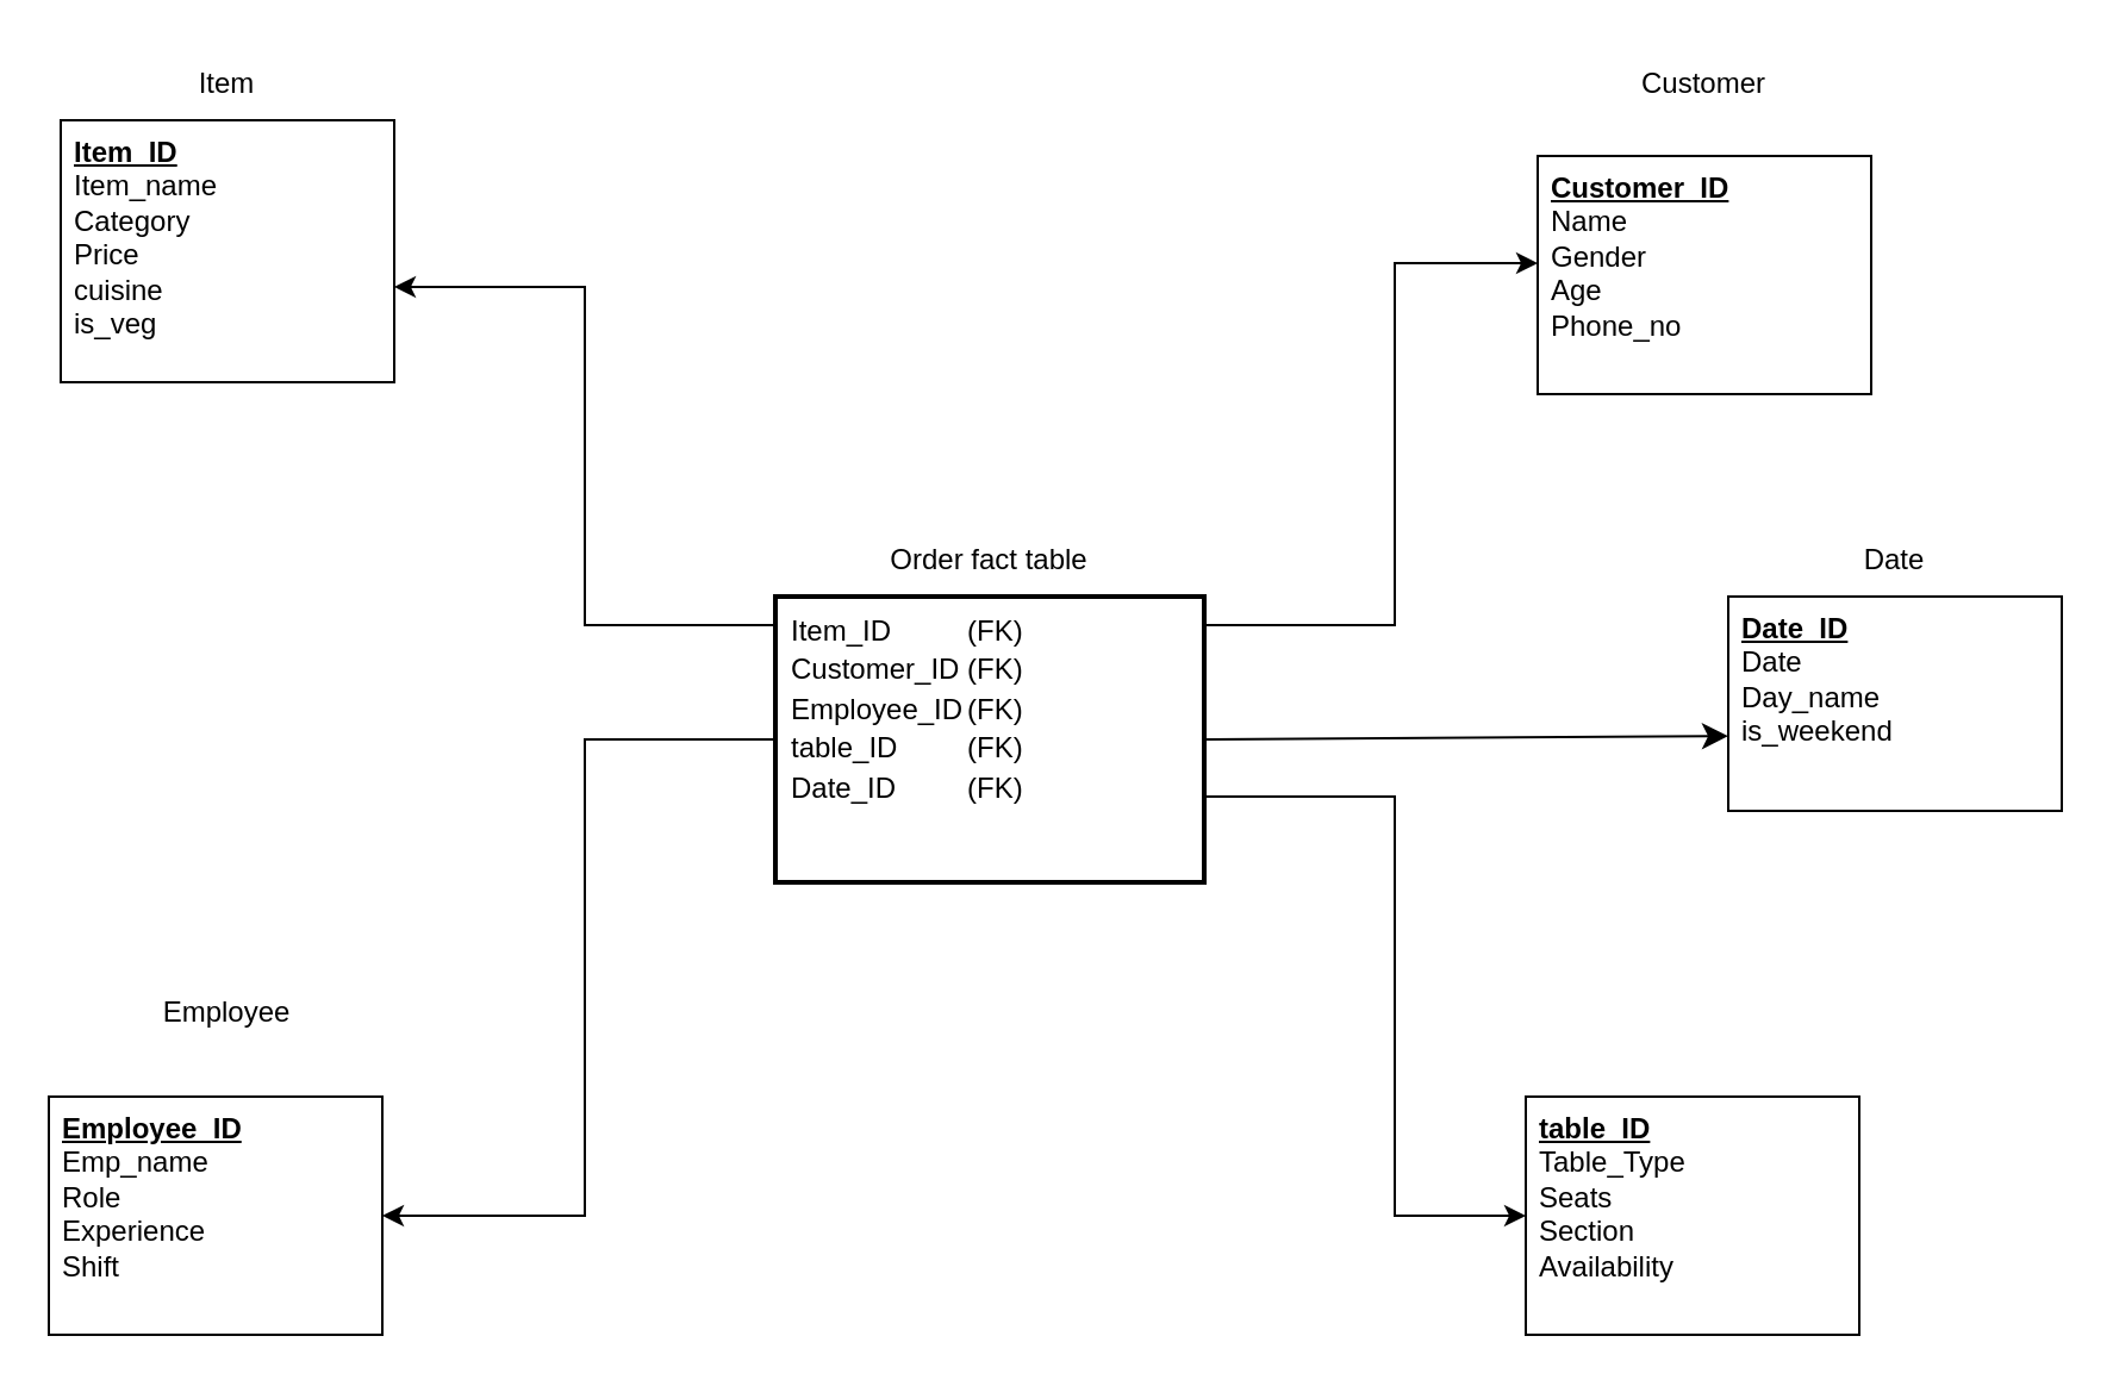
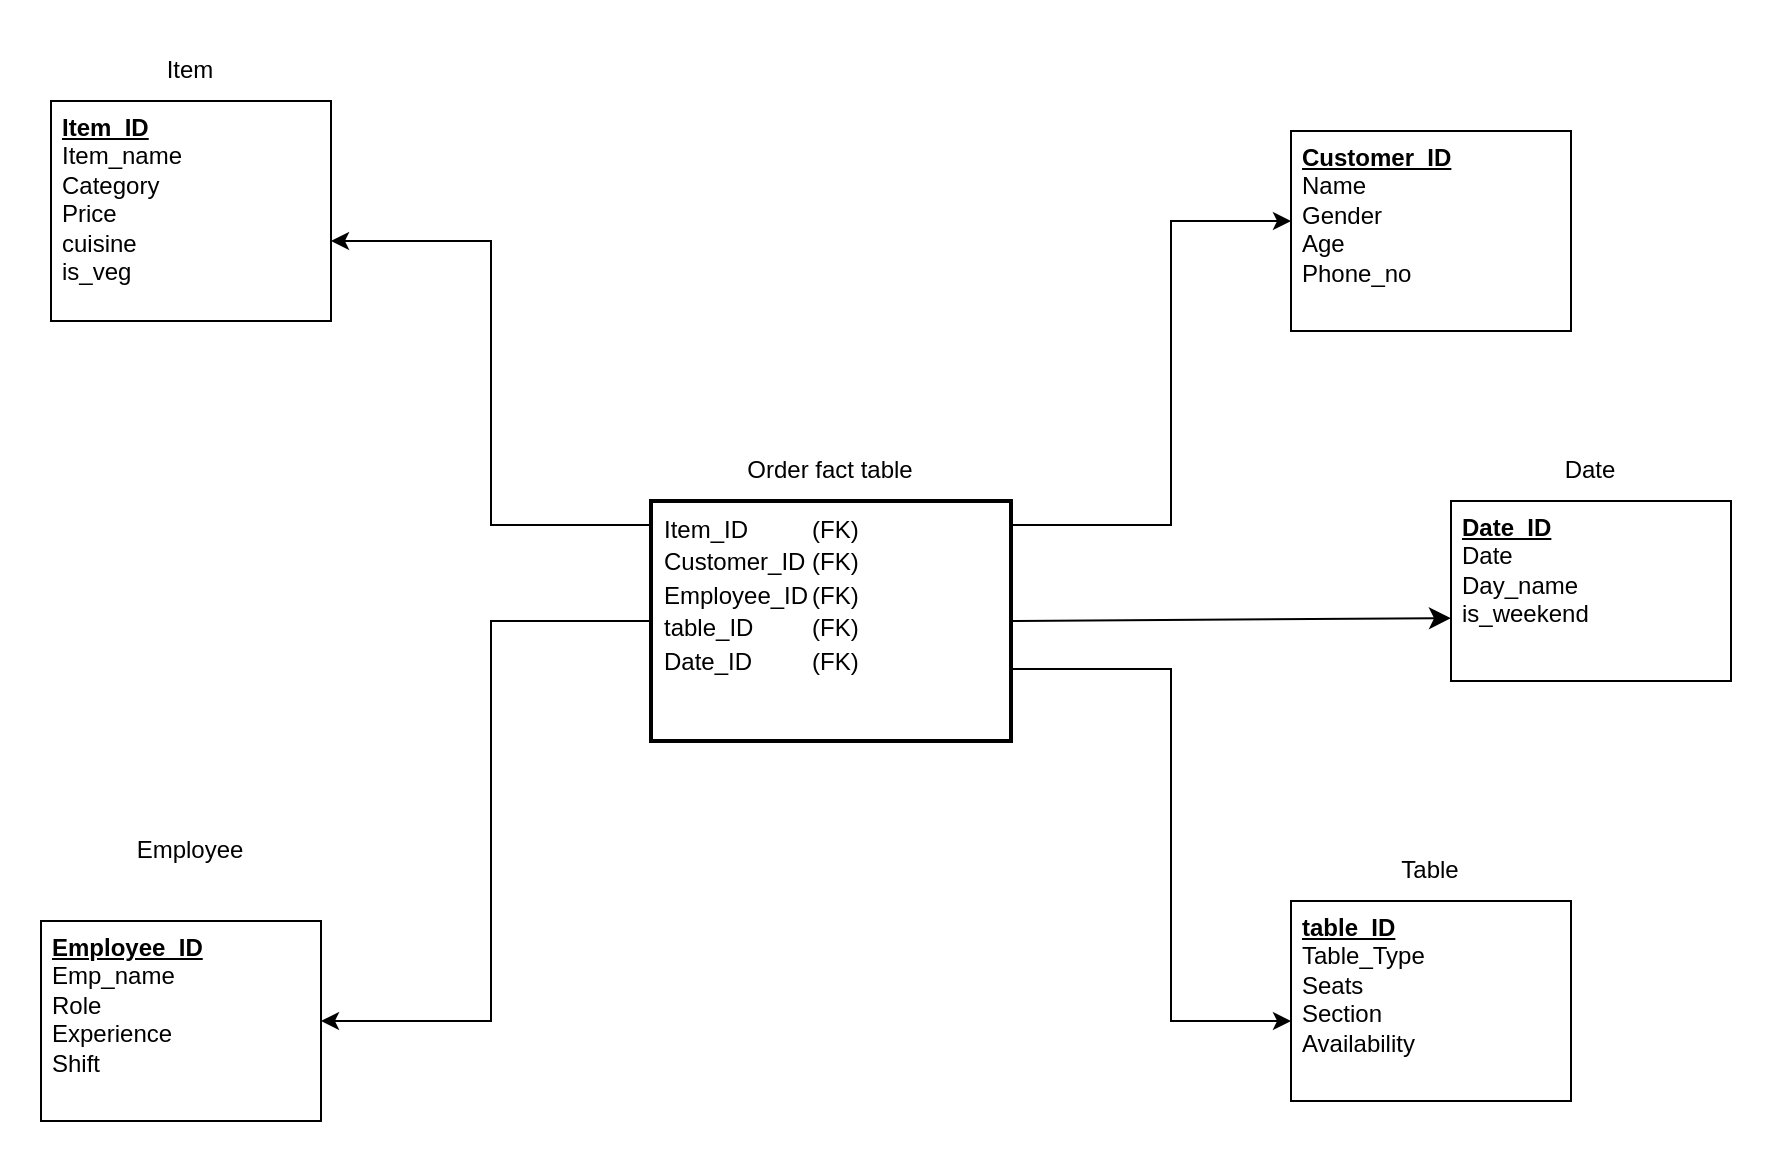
  <mxCell id="0" />
  <mxCell id="1" parent="0" />
  <mxCell id="2" value="&lt;div style=&quot;text-align: left;&quot;&gt;&lt;b&gt;&lt;u&gt;Item_ID&lt;/u&gt;&lt;/b&gt;&lt;br&gt;Item_name&lt;br&gt;Category&lt;br&gt;Price&lt;br&gt;cuisine&lt;br&gt;is_veg&lt;/div&gt;" style="shape=rectangle;whiteSpace=wrap;html=1;align=left;verticalAlign=top;spacingLeft=4;" parent="1" vertex="1"><mxGeometry x="25" y="50" width="140" height="110" as="geometry" /></mxCell>
  <mxCell id="3" value="Item" style="text;html=1;strokeColor=none;fillColor=none;align=center;verticalAlign=middle;whiteSpace=wrap;rounded=0;" parent="1" vertex="1"><mxGeometry x="25" y="20" width="140" height="30" as="geometry" /></mxCell>
  <mxCell id="4" value="&lt;div style=&quot;text-align: left;&quot;&gt;&lt;b&gt;&lt;u&gt;Customer_ID&lt;/u&gt;&lt;/b&gt;&lt;br&gt;Name&lt;br&gt;Gender&lt;br&gt;Age&lt;br&gt;Phone_no&lt;/div&gt;" style="shape=rectangle;whiteSpace=wrap;html=1;align=left;verticalAlign=top;spacingLeft=4;" parent="1" vertex="1"><mxGeometry x="645" y="65" width="140" height="100" as="geometry" /></mxCell>
- <mxCell id="5" value="Customer" style="text;html=1;strokeColor=none;fillColor=none;align=center;verticalAlign=middle;whiteSpace=wrap;rounded=0;" parent="1" vertex="1"><mxGeometry x="645" y="20" width="140" height="30" as="geometry" /></mxCell>
  <mxCell id="6" value="&lt;div style=&quot;text-align: left;&quot;&gt;&lt;b&gt;&lt;u&gt;Employee_ID&lt;/u&gt;&lt;/b&gt;&lt;br&gt;Emp_name&lt;br&gt;Role&lt;br&gt;Experience&lt;br&gt;Shift&lt;/div&gt;" style="shape=rectangle;whiteSpace=wrap;html=1;align=left;verticalAlign=top;spacingLeft=4;" parent="1" vertex="1"><mxGeometry x="20" y="460" width="140" height="100" as="geometry" /></mxCell>
  <mxCell id="7" value="Employee" style="text;html=1;strokeColor=none;fillColor=none;align=center;verticalAlign=middle;whiteSpace=wrap;rounded=0;" parent="1" vertex="1"><mxGeometry x="25" y="410" width="140" height="30" as="geometry" /></mxCell>
- <mxCell id="8" value="&lt;div style=&quot;text-align: left;&quot;&gt;&lt;b&gt;&lt;u&gt;table_ID&lt;/u&gt;&lt;/b&gt;&lt;br&gt;Table_Type&lt;br&gt;Seats&lt;br&gt;Section&lt;br&gt;Availability&lt;/div&gt;" style="shape=rectangle;whiteSpace=wrap;html=1;align=left;verticalAlign=top;spacingLeft=4;" parent="1" vertex="1"><mxGeometry x="640" y="460" width="140" height="100" as="geometry" /></mxCell>
+ <mxCell id="8" value="&lt;div style=&quot;text-align: left;&quot;&gt;&lt;b&gt;&lt;u&gt;table_ID&lt;/u&gt;&lt;/b&gt;&lt;br&gt;Table_Type&lt;br&gt;Seats&lt;br&gt;Section&lt;br&gt;Availability&lt;/div&gt;" style="shape=rectangle;whiteSpace=wrap;html=1;align=left;verticalAlign=top;spacingLeft=4;" parent="1" vertex="1"><mxGeometry x="645" y="450" width="140" height="100" as="geometry" /></mxCell>
+ <mxCell id="9" value="Table" style="text;html=1;strokeColor=none;fillColor=none;align=center;verticalAlign=middle;whiteSpace=wrap;rounded=0;" parent="1" vertex="1"><mxGeometry x="645" y="420" width="140" height="30" as="geometry" /></mxCell>
  <mxCell id="10" value="&lt;div style=&quot;text-align: left;&quot;&gt;&lt;b&gt;&lt;u&gt;Date_ID&lt;/u&gt;&lt;/b&gt;&lt;br&gt;Date&lt;br&gt;Day_name&lt;br&gt;is_weekend&lt;/div&gt;" style="shape=rectangle;whiteSpace=wrap;html=1;align=left;verticalAlign=top;spacingLeft=4;" parent="1" vertex="1"><mxGeometry x="725" y="250" width="140" height="90" as="geometry" /></mxCell>
  <mxCell id="11" value="Date" style="text;html=1;strokeColor=none;fillColor=none;align=center;verticalAlign=middle;whiteSpace=wrap;rounded=0;" parent="1" vertex="1"><mxGeometry x="725" y="220" width="140" height="30" as="geometry" /></mxCell>
  <mxCell id="12" value="&lt;table style=&quot;width: 100%; border-collapse: collapse; font-size: 12px;&quot;&gt;&lt;tr&gt;&lt;td style=&quot;text-align: left;&quot;&gt;Item_ID&lt;/td&gt;&lt;td style=&quot;text-align: right;&quot;&gt;(FK)&lt;/td&gt;&lt;/tr&gt;&lt;tr&gt;&lt;td style=&quot;text-align: left;&quot;&gt;Customer_ID&lt;/td&gt;&lt;td style=&quot;text-align: right;&quot;&gt;(FK)&lt;/td&gt;&lt;/tr&gt;&lt;tr&gt;&lt;td style=&quot;text-align: left;&quot;&gt;Employee_ID&lt;/td&gt;&lt;td style=&quot;text-align: right;&quot;&gt;(FK)&lt;/td&gt;&lt;/tr&gt;&lt;tr&gt;&lt;td style=&quot;text-align: left;&quot;&gt;table_ID&lt;/td&gt;&lt;td style=&quot;text-align: right;&quot;&gt;(FK)&lt;/td&gt;&lt;/tr&gt;&lt;tr&gt;&lt;td style=&quot;text-align: left;&quot;&gt;Date_ID&lt;/td&gt;&lt;td style=&quot;text-align: right;&quot;&gt;(FK)&lt;/td&gt;&lt;/tr&gt;&lt;/table&gt;" style="shape=rectangle;whiteSpace=wrap;html=1;align=left;verticalAlign=top;strokeWidth=2;spacingLeft=4;spacingRight=4;" parent="1" vertex="1"><mxGeometry x="325" y="250" width="180" height="120" as="geometry" /></mxCell>
  <mxCell id="13" value="Order fact table" style="text;html=1;strokeColor=none;fillColor=none;align=center;verticalAlign=middle;whiteSpace=wrap;rounded=0;" parent="1" vertex="1"><mxGeometry x="325" y="220" width="180" height="30" as="geometry" /></mxCell>
  <mxCell id="14" style="edgeStyle=orthogonalEdgeStyle;rounded=0;orthogonalLoop=1;jettySize=auto;html=1;endArrow=classic;endFill=1;" parent="1" source="12" target="2" edge="1"><mxGeometry relative="1" as="geometry"><mxPoint x="325" y="262" as="sourcePoint" /><mxPoint x="165" y="120" as="targetPoint" /><Array as="points"><mxPoint x="245" y="262" /><mxPoint x="245" y="120" /></Array></mxGeometry></mxCell>
  <mxCell id="15" style="edgeStyle=orthogonalEdgeStyle;rounded=0;orthogonalLoop=1;jettySize=auto;html=1;endArrow=classic;endFill=1;" parent="1" source="12" target="4" edge="1"><mxGeometry relative="1" as="geometry"><mxPoint x="505" y="262" as="sourcePoint" /><mxPoint x="645" y="110" as="targetPoint" /><Array as="points"><mxPoint x="585" y="262" /><mxPoint x="585" y="110" /></Array></mxGeometry></mxCell>
  <mxCell id="16" style="edgeStyle=orthogonalEdgeStyle;rounded=0;orthogonalLoop=1;jettySize=auto;html=1;endArrow=classic;endFill=1;" parent="1" source="12" target="6" edge="1"><mxGeometry relative="1" as="geometry"><mxPoint x="325" y="310" as="sourcePoint" /><mxPoint x="165" y="510" as="targetPoint" /><Array as="points"><mxPoint x="245" y="310" /><mxPoint x="245" y="510" /></Array></mxGeometry></mxCell>
  <mxCell id="17" style="edgeStyle=orthogonalEdgeStyle;rounded=0;orthogonalLoop=1;jettySize=auto;html=1;endArrow=classic;endFill=1;" parent="1" source="12" target="8" edge="1"><mxGeometry relative="1" as="geometry"><mxPoint x="505" y="334" as="sourcePoint" /><mxPoint x="645" y="510" as="targetPoint" /><Array as="points"><mxPoint x="585" y="334" /><mxPoint x="585" y="510" /></Array></mxGeometry></mxCell>
  <mxCell id="18" style="edgeStyle=none;curved=1;rounded=0;orthogonalLoop=1;jettySize=auto;html=1;exitX=0.5;exitY=0;exitDx=0;exitDy=0;fontSize=12;startSize=8;endSize=8;" edge="1" parent="1" source="11" target="11"><mxGeometry relative="1" as="geometry" /></mxCell>
  <mxCell id="19" style="edgeStyle=none;curved=1;rounded=0;orthogonalLoop=1;jettySize=auto;html=1;exitX=1;exitY=0.5;exitDx=0;exitDy=0;entryX=0;entryY=0.651;entryDx=0;entryDy=0;entryPerimeter=0;fontSize=12;startSize=8;endSize=8;" edge="1" parent="1" source="12" target="10"><mxGeometry relative="1" as="geometry" /></mxCell>
